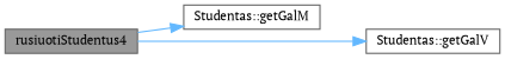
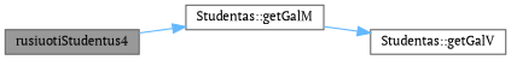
  digraph {
    fontname="PT Serif"
    rankdir=LR
    node [color=grey40 fillcolor=white fontname="PT Serif" fontsize=10 shape=box style=filled]
    edge [color=steelblue1 fontname="PT Serif" fontsize=10 labelfontname=Helvetica labelfontsize=10 style=solid]
    n1 [color=gray40 fillcolor=grey60 fontcolor=black height=0.2 label=rusiuotiStudentus4 width=0.4]
    n2 [height=0.2 label="Studentas::getGalM" width=0.4]
    n3 [height=0.2 label="Studentas::getGalV" width=0.4]
    n1 -> n2
-   n1 -> n3
+   n2 -> n3
  }
